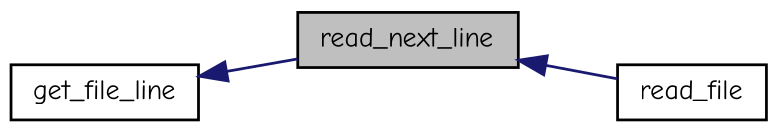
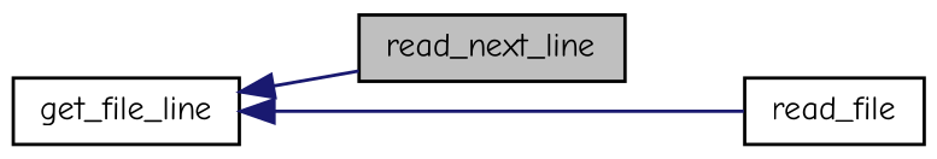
  digraph {
    fontname="Comic Neue"
    rankdir=LR
    node [color=black fillcolor=white fontname="Comic Neue" fontsize=10 shape=record style=filled]
    edge [color=midnightblue dir=back fontname="Comic Neue" fontsize=10 labelfontname=Helvetica labelfontsize=10 style=solid]
    n1 [fillcolor=grey75 fontcolor=black height=0.2 label=read_next_line width=0.4]
    n2 [height=0.2 label=read_file width=0.4]
    n3 [height=0.2 label=get_file_line width=0.4]
-   n1 -> n2
+   n3 -> n2
    n3 -> n1
  }
